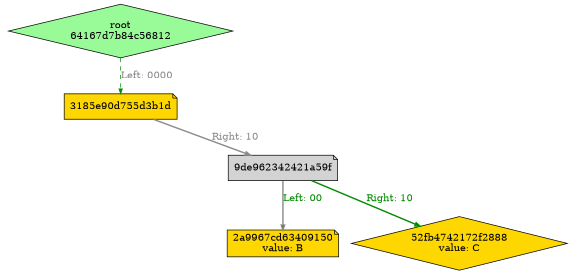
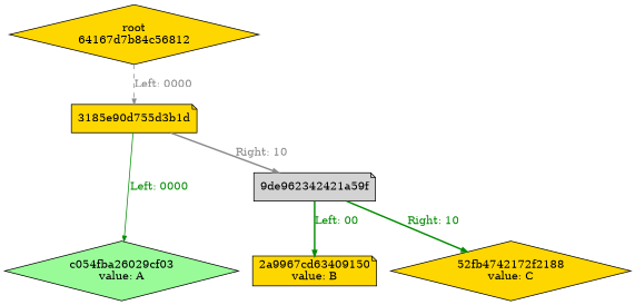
  digraph {
    node [fillcolor=gold ordering=out shape=diamond style=filled]
    edge [arrowsize=0.7 color=green4 fontcolor=green4 nojustify=true style=bold fillcolor=green4]
-   n1 [fillcolor=palegreen label="root\n64167d7b84c56812"]
+   n1 [label="root\n64167d7b84c56812"]
    n2 [label="3185e90d755d3b1d" shape=note]
+   n3 [fillcolor=palegreen label="c054fba26029cf03\nvalue: A"]
    n4 [label="2a9967cd63409150\nvalue: B" shape=note]
-   n5 [label="52fb4742172f2888\nvalue: C"]
+   n5 [label="52fb4742172f2188\nvalue: C"]
    n6 [fillcolor=lightgrey label="9de962342421a59f" shape=note]
    subgraph sub_1 {
      rank=same
      n1
    }
    subgraph sub_2 {
      rank=same
      n2
    }
    subgraph sub_3 {
      rank=same
+     n3
      n4
      n5
    }
    subgraph sub_4 {
      rank=same
      n6
    }
-   n1 -> n2 [fontcolor=gray54 label="Left: 0000\l" style=dashed fillcolor=""]
+   n1 -> n2 [color=gray54 fontcolor=gray54 label="Left: 0000\l" style=dashed fillcolor=""]
+   n2 -> n3 [label="Left: 0000" style=solid]
    n2 -> n6 [color=gray54 fontcolor=gray54 label="Right: 10\l" fillcolor=""]
-   n6 -> n4 [color=gray54 label="Left: 00"]
+   n6 -> n4 [label="Left: 00"]
    n6 -> n5 [label="Right: 10"]
  }
